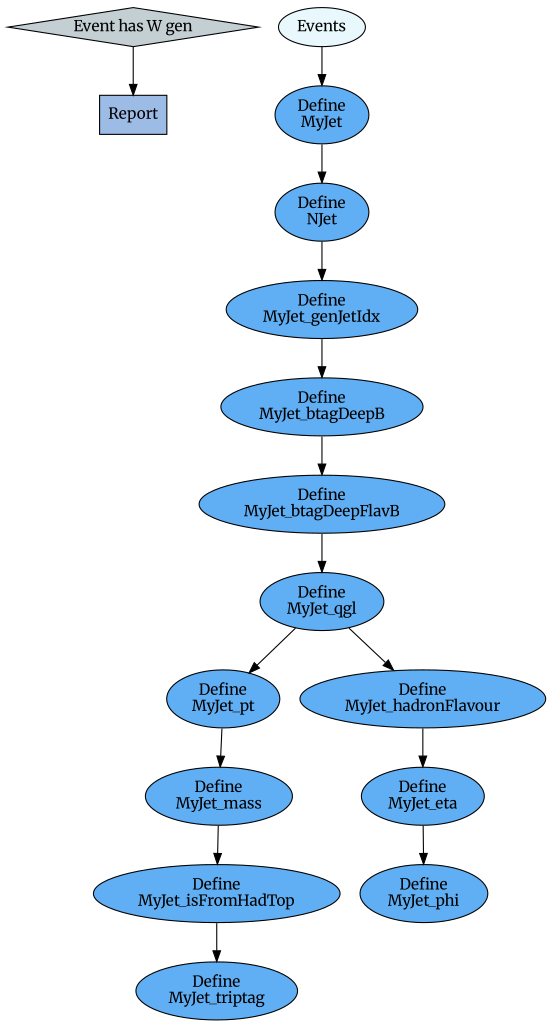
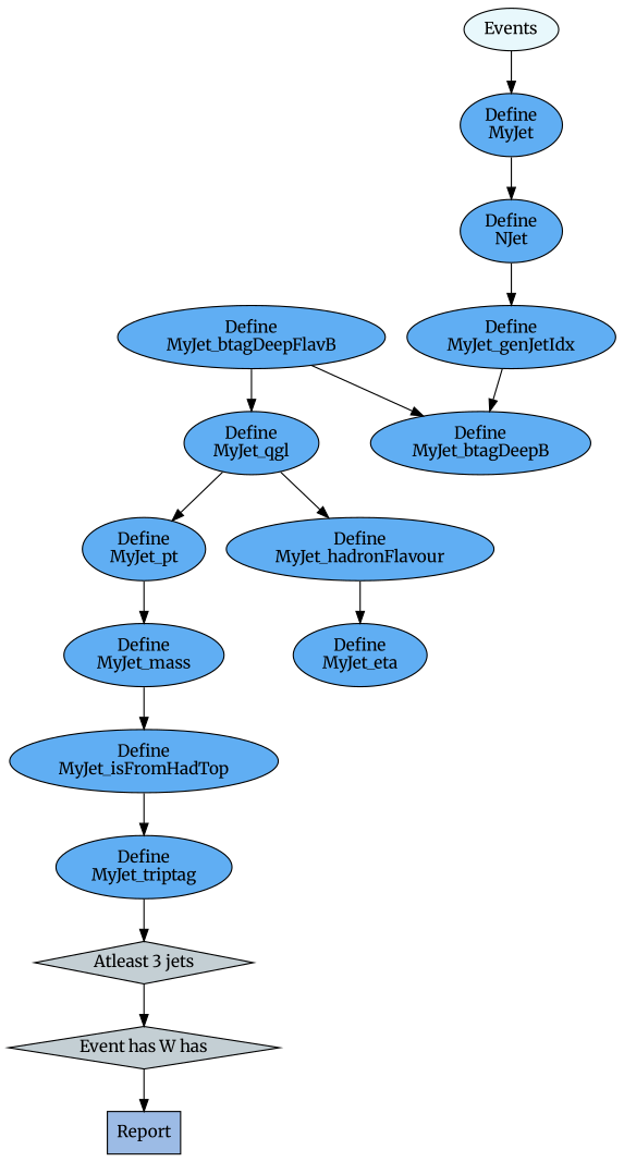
  digraph {
    fontname=Merriweather
    node [fillcolor="#60aef3" fontname=Merriweather shape=oval style=filled]
    edge [fontname=Merriweather]
    n1 [fillcolor="#9cbbe5" label=Report shape=box]
-   n2 [fillcolor="#c4cfd4" label="Event has W gen" shape=diamond]
+   n2 [fillcolor="#c4cfd4" label="Event has W has" shape=diamond]
+   n3 [fillcolor="#c4cfd4" label="Atleast 3 jets" shape=diamond]
    n4 [label="Define\nMyJet_triptag"]
    n5 [label="Define\nMyJet_isFromHadTop"]
    n6 [label="Define\nMyJet_mass"]
    n7 [label="Define\nMyJet_pt"]
-   n8 [label="Define\nMyJet_phi"]
    n9 [label="Define\nMyJet_eta"]
    n10 [label="Define\nMyJet_hadronFlavour"]
    n11 [label="Define\nMyJet_qgl"]
    n12 [label="Define\nMyJet_btagDeepFlavB"]
    n13 [label="Define\nMyJet_btagDeepB"]
    n14 [label="Define\nMyJet_genJetIdx"]
    n15 [label="Define\nNJet"]
    n16 [label="Define\nMyJet"]
    n17 [fillcolor="#e8f8fc" label=Events]
    n2 -> n1
+   n3 -> n2
+   n4 -> n3
    n5 -> n4
    n6 -> n5
    n7 -> n6
-   n9 -> n8
    n10 -> n9
    n11 -> n7
    n11 -> n10
    n12 -> n11
-   n13 -> n12
+   n12 -> n13
    n14 -> n13
    n15 -> n14
    n16 -> n15
    n17 -> n16
  }
